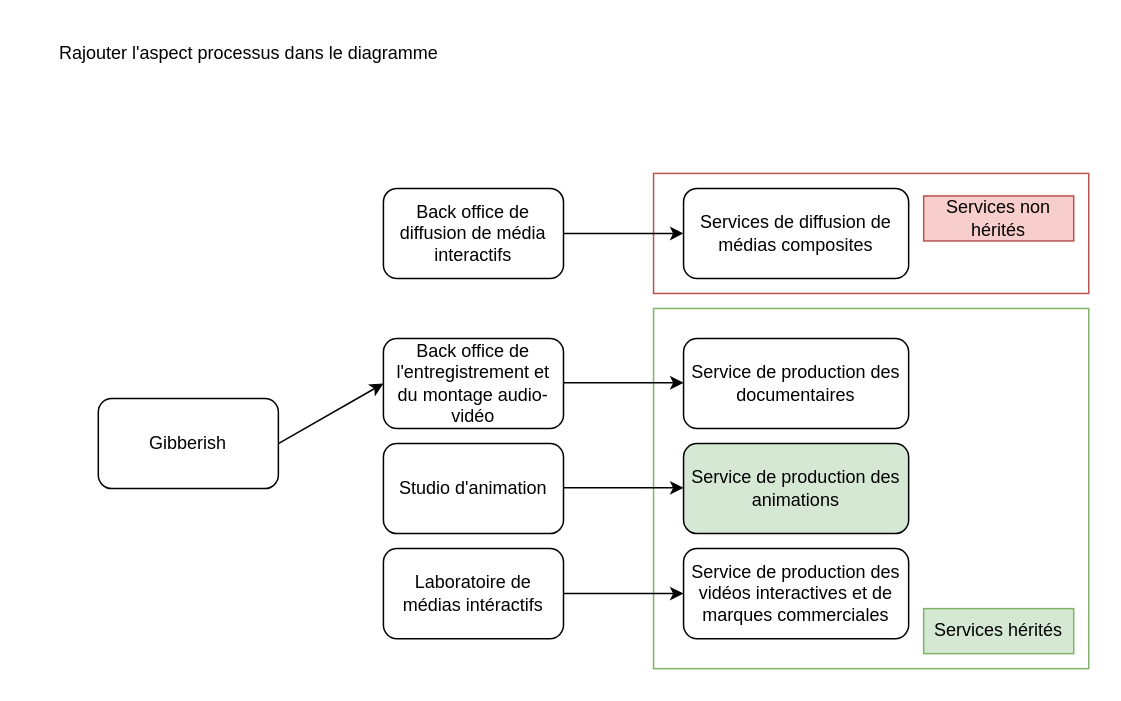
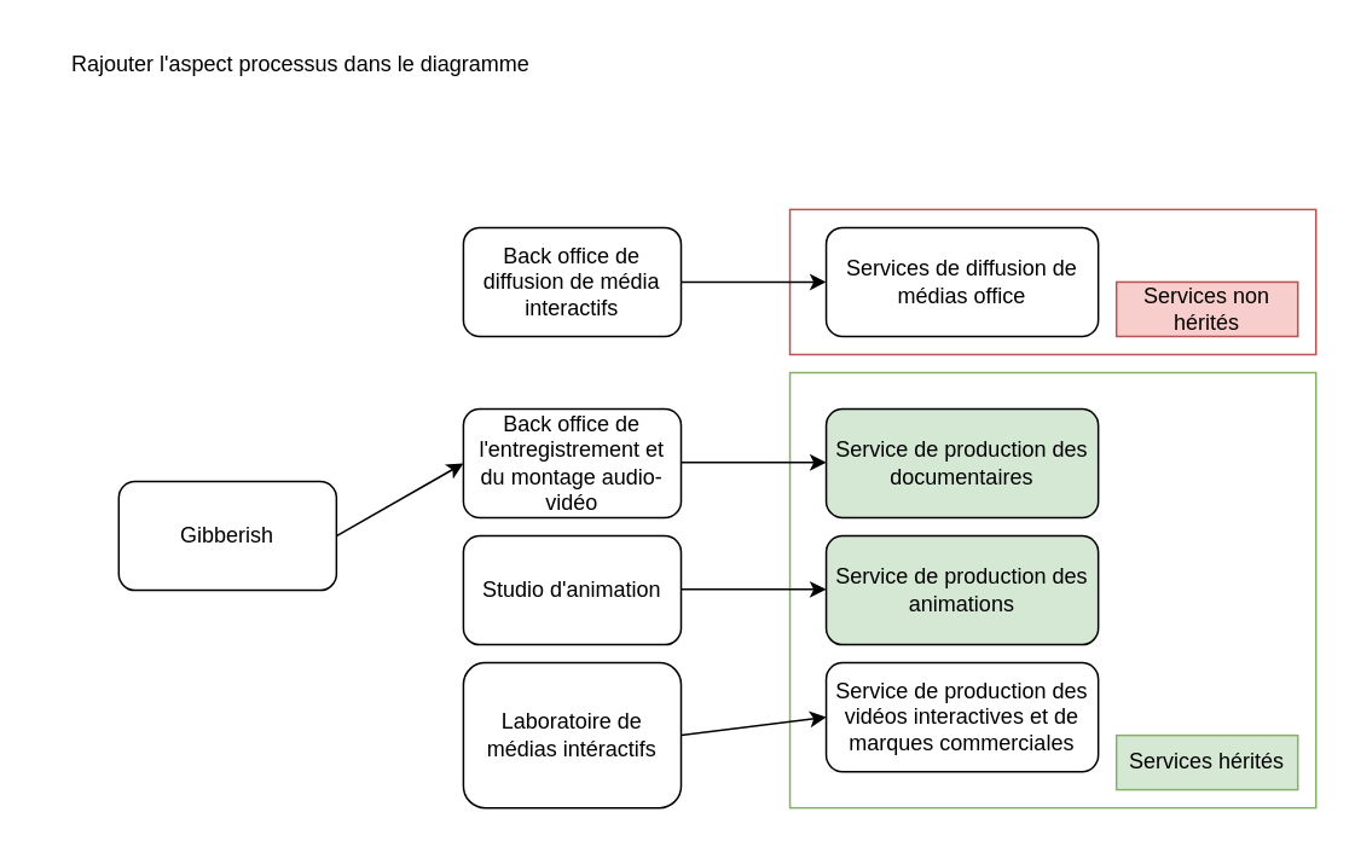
  <mxCell id="0" />
  <mxCell id="1" parent="0" />
  <mxCell id="2" value="" style="rounded=0;whiteSpace=wrap;html=1;fillColor=none;strokeColor=#82b366;" parent="1" vertex="1"><mxGeometry x="435" y="205" width="290" height="240" as="geometry" /></mxCell>
  <mxCell id="3" value="" style="rounded=0;whiteSpace=wrap;html=1;fillColor=none;strokeColor=#b85450;" parent="1" vertex="1"><mxGeometry x="435" y="115" width="290" height="80" as="geometry" /></mxCell>
- <mxCell id="4" value="&lt;div&gt;Services de diffusion de médias composites&lt;/div&gt;" style="rounded=1;whiteSpace=wrap;html=1;" parent="1" vertex="1"><mxGeometry x="455" y="125" width="150" height="60" as="geometry" /></mxCell>
- <mxCell id="5" value="Service de production des documentaires" style="rounded=1;whiteSpace=wrap;html=1;" parent="1" vertex="1"><mxGeometry x="455" y="225" width="150" height="60" as="geometry" /></mxCell>
+ <mxCell id="4" value="&lt;div&gt;Services de diffusion de médias office&lt;/div&gt;" style="rounded=1;whiteSpace=wrap;html=1;" parent="1" vertex="1"><mxGeometry x="455" y="125" width="150" height="60" as="geometry" /></mxCell>
+ <mxCell id="5" value="Service de production des documentaires" style="rounded=1;whiteSpace=wrap;html=1;fillColor=#d5e8d4;" parent="1" vertex="1"><mxGeometry x="455" y="225" width="150" height="60" as="geometry" /></mxCell>
  <mxCell id="6" value="Service de production des animations" style="rounded=1;whiteSpace=wrap;html=1;fillColor=#d5e8d4;" parent="1" vertex="1"><mxGeometry x="455" y="295" width="150" height="60" as="geometry" /></mxCell>
  <mxCell id="7" value="Service de production des vidéos interactives et de marques commerciales" style="rounded=1;whiteSpace=wrap;html=1;" parent="1" vertex="1"><mxGeometry x="455" y="365" width="150" height="60" as="geometry" /></mxCell>
  <mxCell id="8" value="Services hérités" style="rounded=0;whiteSpace=wrap;html=1;fillColor=#d5e8d4;strokeColor=#82b366;" parent="1" vertex="1"><mxGeometry x="615" y="405" width="100" height="30" as="geometry" /></mxCell>
- <mxCell id="9" value="Services non hérités" style="rounded=0;whiteSpace=wrap;html=1;fillColor=#f8cecc;strokeColor=#b85450;" parent="1" vertex="1"><mxGeometry x="615" y="130" width="100" height="30" as="geometry" /></mxCell>
- <mxCell id="10" value="Laboratoire de médias intéractifs" style="rounded=1;whiteSpace=wrap;html=1;fillColor=none;" parent="1" vertex="1"><mxGeometry x="255" y="365" width="120" height="60" as="geometry" /></mxCell>
+ <mxCell id="9" value="Services non hérités" style="rounded=0;whiteSpace=wrap;html=1;fillColor=#f8cecc;strokeColor=#b85450;" parent="1" vertex="1"><mxGeometry x="615" y="155" width="100" height="30" as="geometry" /></mxCell>
+ <mxCell id="10" value="Laboratoire de médias intéractifs" style="rounded=1;whiteSpace=wrap;html=1;fillColor=none;" parent="1" vertex="1"><mxGeometry x="255" y="365" width="120" height="80" as="geometry" /></mxCell>
  <mxCell id="11" value="&lt;div&gt;Studio d'animation&lt;/div&gt;" style="rounded=1;whiteSpace=wrap;html=1;fillColor=none;" parent="1" vertex="1"><mxGeometry x="255" y="295" width="120" height="60" as="geometry" /></mxCell>
  <mxCell id="12" value="&lt;div&gt;Back office de l'entregistrement et du montage audio-vidéo&lt;/div&gt;" style="rounded=1;whiteSpace=wrap;html=1;fillColor=none;" parent="1" vertex="1"><mxGeometry x="255" y="225" width="120" height="60" as="geometry" /></mxCell>
  <mxCell id="13" value="&lt;div&gt;Back office de diffusion de média interactifs&lt;br&gt;&lt;/div&gt;" style="rounded=1;whiteSpace=wrap;html=1;fillColor=none;" parent="1" vertex="1"><mxGeometry x="255" y="125" width="120" height="60" as="geometry" /></mxCell>
  <mxCell id="14" value="" style="endArrow=classic;html=1;rounded=0;entryX=0;entryY=0.5;entryDx=0;entryDy=0;exitX=1;exitY=0.5;exitDx=0;exitDy=0;" parent="1" source="10" target="7" edge="1"><mxGeometry width="50" height="50" relative="1" as="geometry"><mxPoint x="375" y="365" as="sourcePoint" /><mxPoint x="425" y="315" as="targetPoint" /></mxGeometry></mxCell>
  <mxCell id="15" value="" style="endArrow=classic;html=1;rounded=0;entryX=0;entryY=0.5;entryDx=0;entryDy=0;exitX=1;exitY=0.5;exitDx=0;exitDy=0;" parent="1" edge="1"><mxGeometry width="50" height="50" relative="1" as="geometry"><mxPoint x="375" y="324.5" as="sourcePoint" /><mxPoint x="455" y="324.5" as="targetPoint" /></mxGeometry></mxCell>
  <mxCell id="16" value="" style="endArrow=classic;html=1;rounded=0;entryX=0;entryY=0.5;entryDx=0;entryDy=0;exitX=1;exitY=0.5;exitDx=0;exitDy=0;" parent="1" edge="1"><mxGeometry width="50" height="50" relative="1" as="geometry"><mxPoint x="375" y="254.5" as="sourcePoint" /><mxPoint x="455" y="254.5" as="targetPoint" /></mxGeometry></mxCell>
  <mxCell id="17" value="" style="endArrow=classic;html=1;rounded=0;entryX=0;entryY=0.5;entryDx=0;entryDy=0;exitX=1;exitY=0.5;exitDx=0;exitDy=0;" parent="1" edge="1"><mxGeometry width="50" height="50" relative="1" as="geometry"><mxPoint x="375" y="155" as="sourcePoint" /><mxPoint x="455" y="155" as="targetPoint" /></mxGeometry></mxCell>
  <mxCell id="18" value="Gibberish" style="rounded=1;whiteSpace=wrap;html=1;fillColor=none;" parent="1" vertex="1"><mxGeometry x="65" y="265" width="120" height="60" as="geometry" /></mxCell>
  <mxCell id="19" value="" style="endArrow=classic;html=1;rounded=0;entryX=0;entryY=0.5;entryDx=0;entryDy=0;exitX=1;exitY=0.5;exitDx=0;exitDy=0;" parent="1" source="18" target="12" edge="1"><mxGeometry width="50" height="50" relative="1" as="geometry"><mxPoint x="375" y="365" as="sourcePoint" /><mxPoint x="425" y="315" as="targetPoint" /></mxGeometry></mxCell>
  <mxCell id="20" value="Rajouter l'aspect processus dans le diagramme" style="text;html=1;align=center;verticalAlign=middle;resizable=0;points=[];autosize=1;strokeColor=none;fillColor=none;" vertex="1" parent="1"><mxGeometry x="20" y="20" width="290" height="30" as="geometry" /></mxCell>
